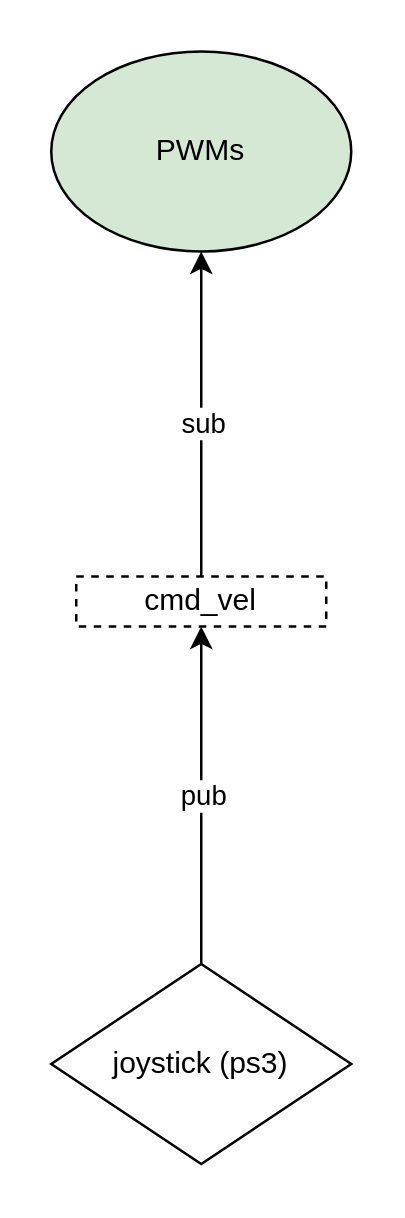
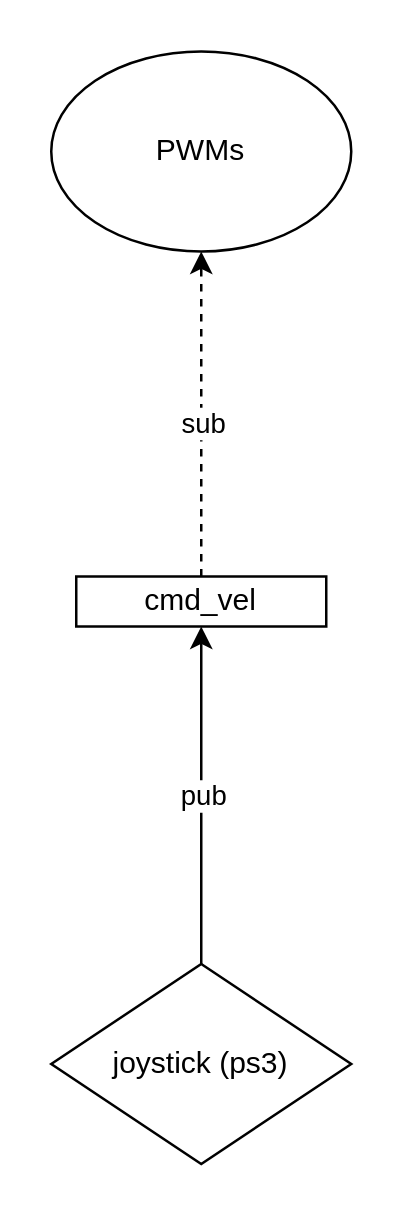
  <mxCell id="0" />
  <mxCell id="1" parent="0" />
  <mxCell id="2" value="" style="group" vertex="1" connectable="0" parent="1"><mxGeometry x="20" y="30" width="120" height="220" as="geometry" /></mxCell>
- <mxCell id="3" value="cmd_vel" style="rounded=0;whiteSpace=wrap;html=1;dashed=1;" vertex="1" parent="2"><mxGeometry x="10" y="200" width="100" height="20" as="geometry" /></mxCell>
- <mxCell id="4" value="PWMs" style="ellipse;whiteSpace=wrap;html=1;fillColor=#d5e8d4;" vertex="1" parent="2"><mxGeometry y="-10" width="120" height="80" as="geometry" /></mxCell>
- <mxCell id="5" value="" style="endArrow=classic;html=1;rounded=0;exitX=0.5;exitY=0;exitDx=0;exitDy=0;entryX=0.5;entryY=1;entryDx=0;entryDy=0;" edge="1" parent="2" source="3" target="4"><mxGeometry width="50" height="50" relative="1" as="geometry"><mxPoint x="20" y="260" as="sourcePoint" /><mxPoint x="140" y="190" as="targetPoint" /></mxGeometry></mxCell>
+ <mxCell id="3" value="cmd_vel" style="rounded=0;whiteSpace=wrap;html=1;" vertex="1" parent="2"><mxGeometry x="10" y="200" width="100" height="20" as="geometry" /></mxCell>
+ <mxCell id="4" value="PWMs" style="ellipse;whiteSpace=wrap;html=1;" vertex="1" parent="2"><mxGeometry y="-10" width="120" height="80" as="geometry" /></mxCell>
+ <mxCell id="5" value="" style="endArrow=classic;html=1;rounded=0;exitX=0.5;exitY=0;exitDx=0;exitDy=0;entryX=0.5;entryY=1;entryDx=0;entryDy=0;dashed=1;" edge="1" parent="2" source="3" target="4"><mxGeometry width="50" height="50" relative="1" as="geometry"><mxPoint x="20" y="260" as="sourcePoint" /><mxPoint x="140" y="190" as="targetPoint" /></mxGeometry></mxCell>
  <mxCell id="6" value="sub" style="edgeLabel;html=1;align=center;verticalAlign=middle;resizable=0;points=[];" vertex="1" connectable="0" parent="5"><mxGeometry x="-0.593" y="-1" relative="1" as="geometry"><mxPoint x="-1" y="-36" as="offset" /></mxGeometry></mxCell>
  <mxCell id="7" value="" style="group" vertex="1" connectable="0" parent="1"><mxGeometry x="20" y="345" width="120" height="120" as="geometry" /></mxCell>
  <mxCell id="8" value="joystick (ps3)" style="rhombus;whiteSpace=wrap;html=1;" vertex="1" parent="7"><mxGeometry y="40" width="120" height="80" as="geometry" /></mxCell>
  <mxCell id="9" value="" style="endArrow=classic;html=1;rounded=0;exitX=0.5;exitY=0;exitDx=0;exitDy=0;entryX=0.5;entryY=1;entryDx=0;entryDy=0;" edge="1" parent="1" source="8" target="3"><mxGeometry width="50" height="50" relative="1" as="geometry"><mxPoint x="-70" y="270" as="sourcePoint" /><mxPoint x="-20" y="220" as="targetPoint" /></mxGeometry></mxCell>
  <mxCell id="10" value="pub&lt;br&gt;" style="edgeLabel;html=1;align=center;verticalAlign=middle;resizable=0;points=[];" vertex="1" connectable="0" parent="9"><mxGeometry x="-0.217" y="1" relative="1" as="geometry"><mxPoint x="1" y="-15" as="offset" /></mxGeometry></mxCell>
